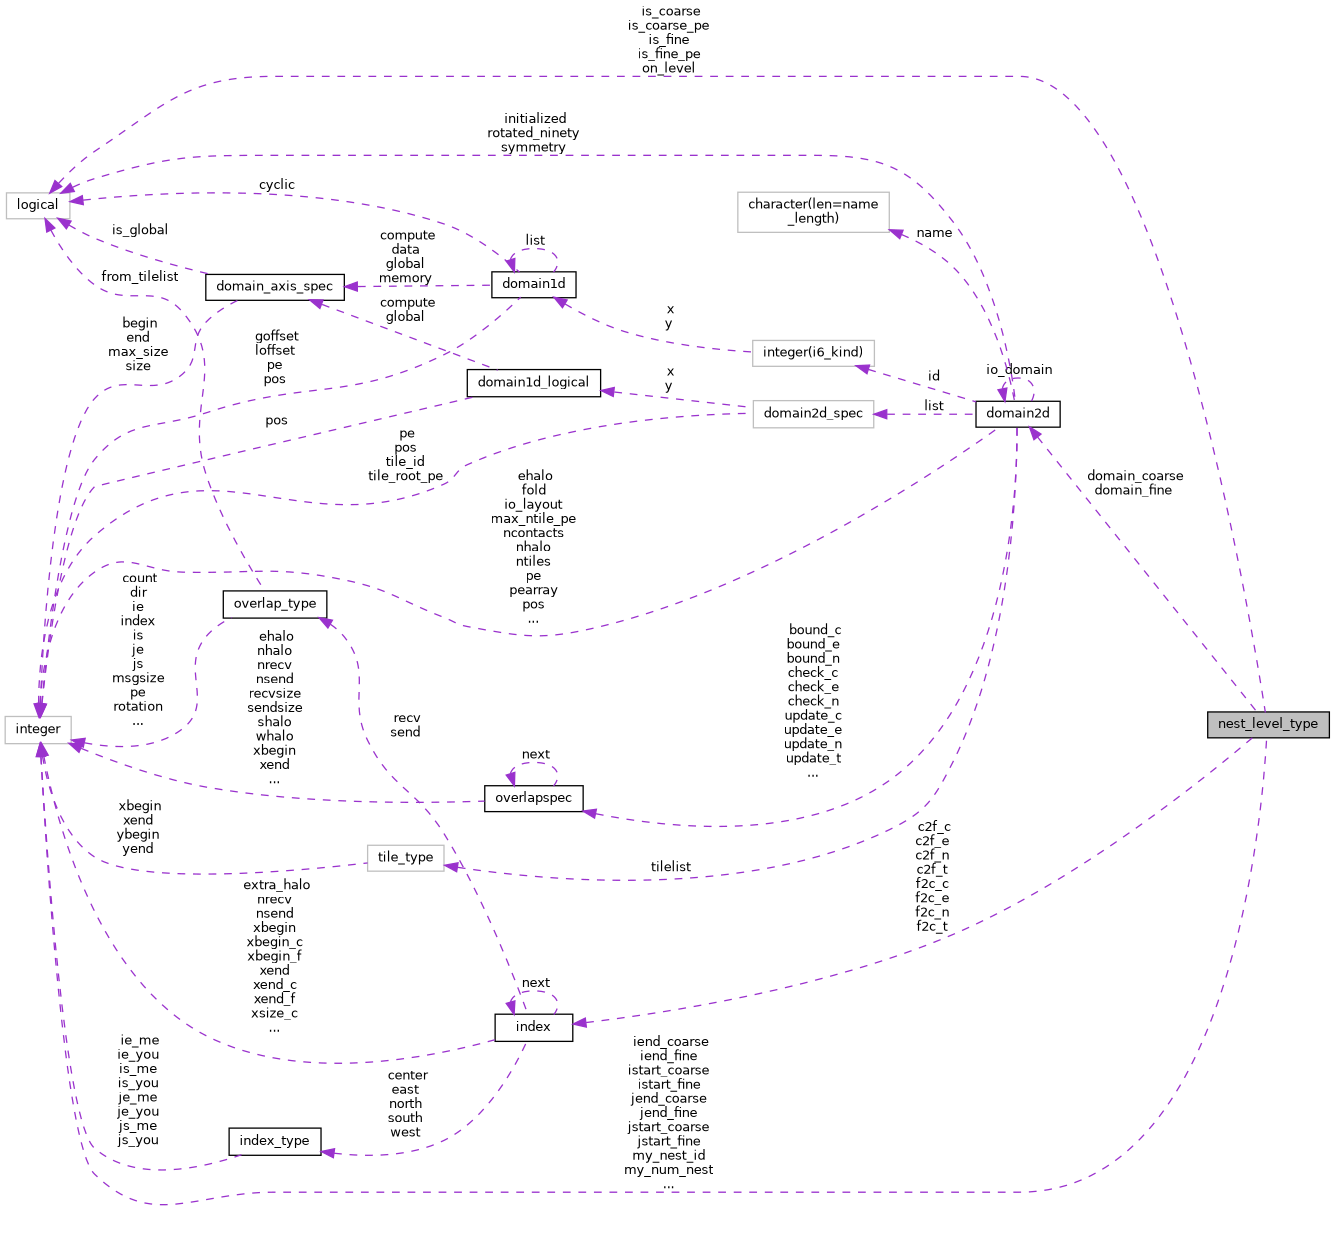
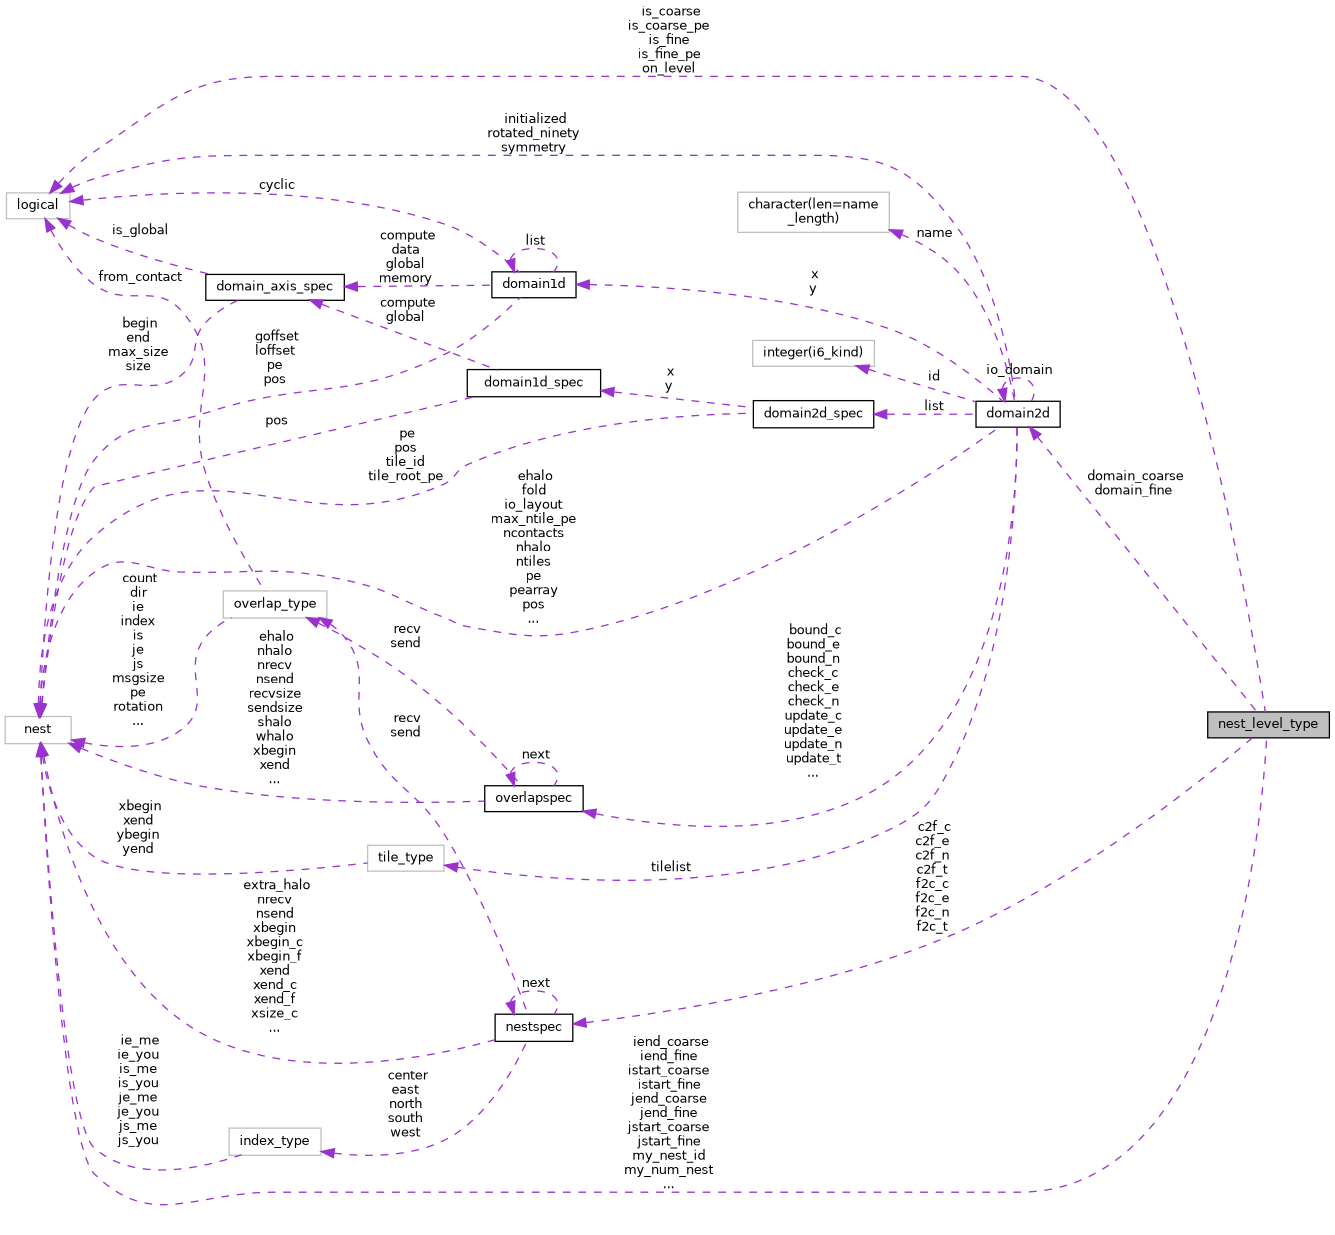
  digraph {
    rankdir=LR
    node [color=black fillcolor=white fontname=Helvetica fontsize=10 shape=record style=filled]
    edge [color=darkorchid3 dir=back fontname=Helvetica fontsize=10 labelfontname=Helvetica labelfontsize=10 style=dashed]
    n1 [fillcolor=grey75 fontcolor=black height=0.2 label=nest_level_type width=0.4]
    n2 [color=grey75 height=0.2 label=logical width=0.4]
    n3 [height=0.2 label=domain2d width=0.4]
    n4 [height=0.2 label=domain1d width=0.4]
    n5 [height=0.2 label=domain_axis_spec width=0.4]
-   n6 [height=0.2 label=overlap_type width=0.4]
-   n7 [height=0.2 label=domain1d_logical width=0.4]
+   n6 [color=grey75 height=0.2 label=overlap_type width=0.4]
+   n7 [height=0.2 label=domain1d_spec width=0.4]
    n8 [height=0.2 label=overlapspec width=0.4]
-   n9 [height=0.2 label=index width=0.4]
-   n10 [color=grey75 height=0.2 label=domain2d_spec width=0.4]
-   n11 [color=grey75 height=0.2 label=integer width=0.4]
+   n9 [height=0.2 label=nestspec width=0.4]
+   n10 [height=0.2 label=domain2d_spec width=0.4]
+   n11 [color=grey75 height=0.2 label=nest width=0.4]
    n12 [color=grey75 height=0.2 label=tile_type width=0.4]
-   n13 [height=0.2 label=index_type width=0.4]
+   n13 [color=grey75 height=0.2 label=index_type width=0.4]
    n14 [color=grey75 height=0.2 label="integer(i6_kind)" width=0.4]
    n15 [color=grey75 height=0.2 label="character(len=name\l_length)" width=0.4]
    n2 -> n1 [label=" is_coarse\nis_coarse_pe\nis_fine\nis_fine_pe\non_level"]
    n2 -> n3 [label=" initialized\nrotated_ninety\nsymmetry"]
    n2 -> n4 [label=" cyclic"]
    n2 -> n5 [label=" is_global"]
-   n2 -> n6 [label=" from_tilelist"]
+   n2 -> n6 [label=" from_contact"]
    n3 -> n1 [label=" domain_coarse\ndomain_fine"]
    n3 -> n3 [label=" io_domain"]
-   n4 -> n14 [label=" x\ny"]
+   n4 -> n3 [label=" x\ny"]
    n4 -> n4 [label=" list"]
    n5 -> n4 [label=" compute\ndata\nglobal\nmemory"]
    n5 -> n7 [label=" compute\nglobal"]
+   n6 -> n8 [label=" recv\nsend"]
    n6 -> n9 [label=" recv\nsend"]
    n7 -> n10 [label=" x\ny"]
    n8 -> n3 [label=" bound_c\nbound_e\nbound_n\ncheck_c\ncheck_e\ncheck_n\nupdate_c\nupdate_e\nupdate_n\nupdate_t\n..."]
    n8 -> n8 [label=" next"]
    n9 -> n1 [label=" c2f_c\nc2f_e\nc2f_n\nc2f_t\nf2c_c\nf2c_e\nf2c_n\nf2c_t"]
    n9 -> n9 [label=" next"]
    n10 -> n3 [label=" list"]
    n11 -> n1 [label=" iend_coarse\niend_fine\nistart_coarse\nistart_fine\njend_coarse\njend_fine\njstart_coarse\njstart_fine\nmy_nest_id\nmy_num_nest\n..."]
    n11 -> n3 [label=" ehalo\nfold\nio_layout\nmax_ntile_pe\nncontacts\nnhalo\nntiles\npe\npearray\npos\n..."]
    n11 -> n4 [label=" goffset\nloffset\npe\npos"]
    n11 -> n5 [label=" begin\nend\nmax_size\nsize"]
    n11 -> n6 [label=" count\ndir\nie\nindex\nis\nje\njs\nmsgsize\npe\nrotation\n..."]
    n11 -> n7 [label=" pos"]
    n11 -> n8 [label=" ehalo\nnhalo\nnrecv\nnsend\nrecvsize\nsendsize\nshalo\nwhalo\nxbegin\nxend\n..."]
    n11 -> n9 [label=" extra_halo\nnrecv\nnsend\nxbegin\nxbegin_c\nxbegin_f\nxend\nxend_c\nxend_f\nxsize_c\n..."]
    n11 -> n10 [label=" pe\npos\ntile_id\ntile_root_pe"]
    n11 -> n12 [label=" xbegin\nxend\nybegin\nyend"]
    n11 -> n13 [label=" ie_me\nie_you\nis_me\nis_you\nje_me\nje_you\njs_me\njs_you"]
    n12 -> n3 [label=" tilelist"]
    n13 -> n9 [label=" center\neast\nnorth\nsouth\nwest"]
    n14 -> n3 [label=" id"]
    n15 -> n3 [label=" name"]
  }
